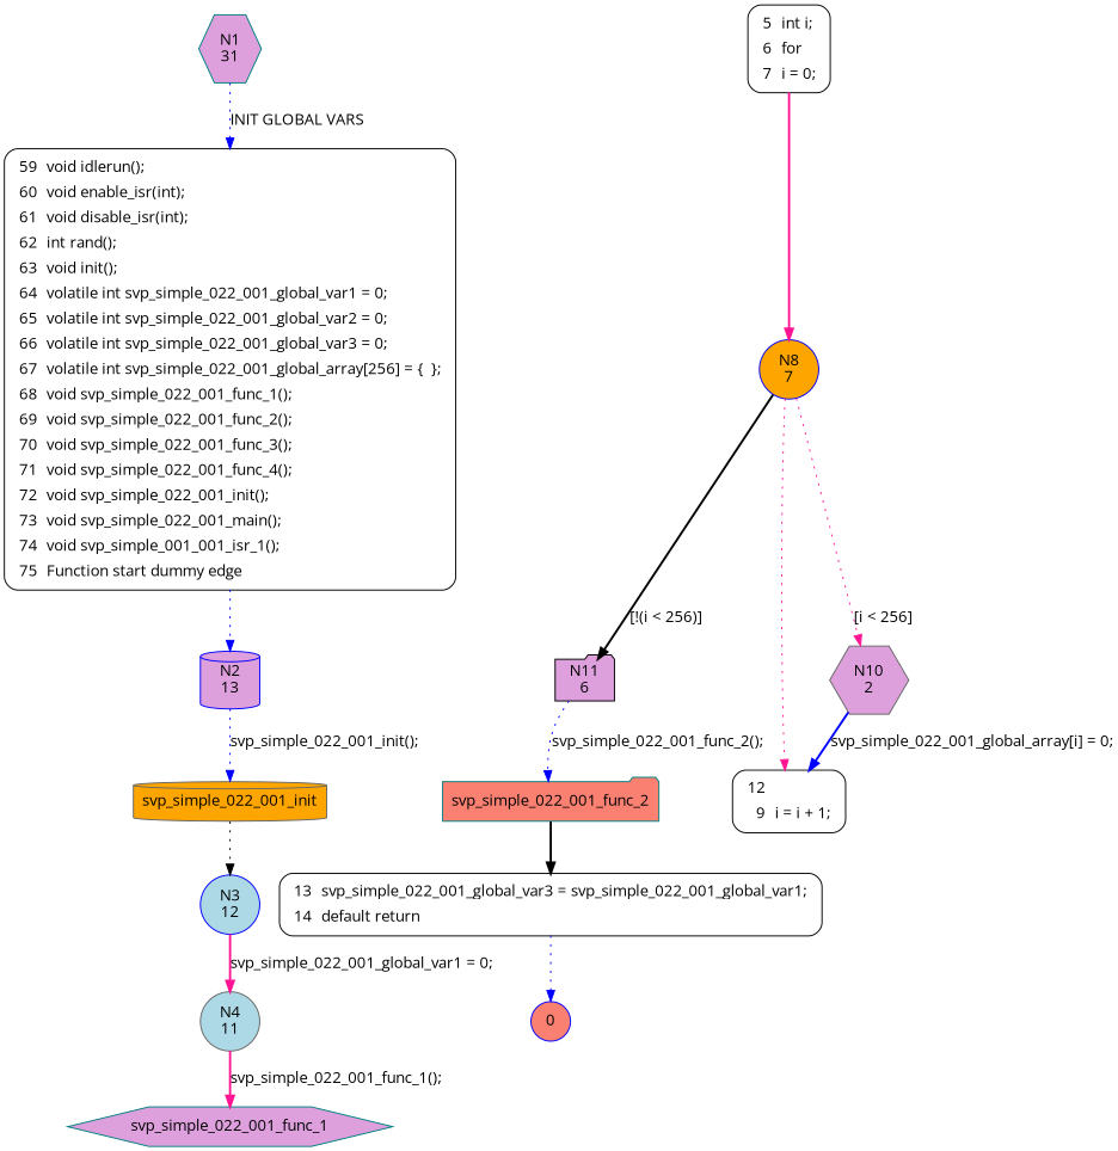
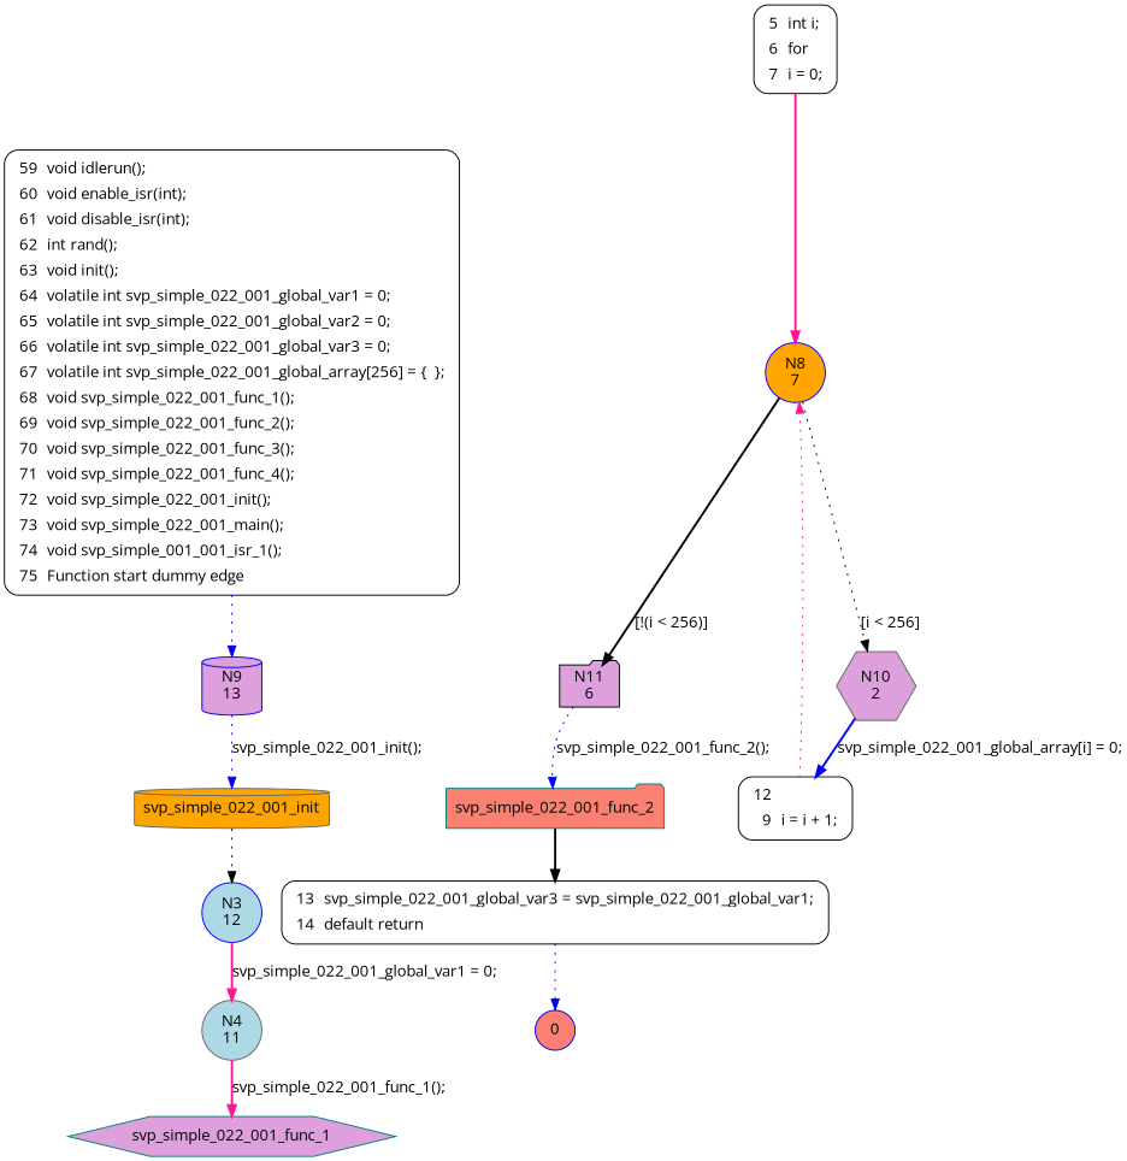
  digraph {
    fontname="Open Sans"
    node [fillcolor=plum fontname="Open Sans" shape=Mrecord style=filled]
    edge [color=blue fontname="Open Sans" style=dotted]
-   n1 [color=teal label="N1\n31" shape=hexagon]
    n2 [fillcolor=white label=<<table border="0" cellborder="0" cellpadding="3" bgcolor="white"><tr><td align="right">59</td><td align="left">void idlerun();</td></tr><tr><td align="right">60</td><td align="left">void enable_isr(int);</td></tr><tr><td align="right">61</td><td align="left">void disable_isr(int);</td></tr><tr><td align="right">62</td><td align="left">int rand();</td></tr><tr><td align="right">63</td><td align="left">void init();</td></tr><tr><td align="right">64</td><td align="left">volatile int svp_simple_022_001_global_var1 = 0;</td></tr><tr><td align="right">65</td><td align="left">volatile int svp_simple_022_001_global_var2 = 0;</td></tr><tr><td align="right">66</td><td align="left">volatile int svp_simple_022_001_global_var3 = 0;</td></tr><tr><td align="right">67</td><td align="left">volatile int svp_simple_022_001_global_array[256] = &#123;  &#125;;</td></tr><tr><td align="right">68</td><td align="left">void svp_simple_022_001_func_1();</td></tr><tr><td align="right">69</td><td align="left">void svp_simple_022_001_func_2();</td></tr><tr><td align="right">70</td><td align="left">void svp_simple_022_001_func_3();</td></tr><tr><td align="right">71</td><td align="left">void svp_simple_022_001_func_4();</td></tr><tr><td align="right">72</td><td align="left">void svp_simple_022_001_init();</td></tr><tr><td align="right">73</td><td align="left">void svp_simple_022_001_main();</td></tr><tr><td align="right">74</td><td align="left">void svp_simple_001_001_isr_1();</td></tr><tr><td align="right">75</td><td align="left">Function start dummy edge</td></tr></table>> penwidth=1 style="filled,bold"]
-   n3 [color=blue label="N2\n13" shape=cylinder]
+   n3 [color=blue label="N9\n13" shape=cylinder]
    n4 [color=gray40 fillcolor=orange label=svp_simple_022_001_init shape=cylinder]
    n5 [color=blue fillcolor=lightblue label="N3\n12" shape=circle]
    n6 [color=gray40 fillcolor=lightblue label="N4\n11" shape=circle]
    n7 [color=teal label=svp_simple_022_001_func_1 shape=hexagon]
    n8 [fillcolor=white label=<<table border="0" cellborder="0" cellpadding="3" bgcolor="white"><tr><td align="right">5</td><td align="left">int i;</td></tr><tr><td align="right">6</td><td align="left">for</td></tr><tr><td align="right">7</td><td align="left">i = 0;</td></tr></table>> penwidth=1 style="filled,bold"]
    n9 [color=blue fillcolor=orange label="N8\n7" shape=circle]
    n10 [color=gray40 label="N10\n2" shape=hexagon]
    n11 [color=black label="N11\n6" shape=folder]
    n12 [fillcolor=white label=<<table border="0" cellborder="0" cellpadding="3" bgcolor="white"><tr><td align="right">12</td><td align="left"></td></tr><tr><td align="right">9</td><td align="left">i = i + 1;</td></tr></table>> penwidth=1 style="filled,bold"]
    n13 [color=teal fillcolor=salmon label=svp_simple_022_001_func_2 shape=folder]
    n14 [fillcolor=white label=<<table border="0" cellborder="0" cellpadding="3" bgcolor="white"><tr><td align="right">13</td><td align="left">svp_simple_022_001_global_var3 = svp_simple_022_001_global_var1;</td></tr><tr><td align="right">14</td><td align="left">default return</td></tr></table>> penwidth=1 style="filled,bold"]
    0 [color=blue fillcolor=salmon shape=circle]
-   n1 -> n2 [label="INIT GLOBAL VARS"]
    n2 -> n3
    n3 -> n4 [label="svp_simple_022_001_init();"]
    n4 -> n5 [color=black]
    n5 -> n6 [color=deeppink label="svp_simple_022_001_global_var1 = 0;" style=bold]
    n6 -> n7 [color=deeppink label="svp_simple_022_001_func_1();" style=bold]
    n8 -> n9 [color=deeppink style=bold]
-   n9 -> n10 [color=deeppink label="[i < 256]"]
+   n9 -> n10 [color=black label="[i < 256]"]
    n9 -> n11 [color=black label="[!(i < 256)]" style=bold]
    n10 -> n12 [label="svp_simple_022_001_global_array[i] = 0;" style=bold]
    n11 -> n13 [label="svp_simple_022_001_func_2();"]
-   n9 -> n12 [color=deeppink]
+   n12 -> n9 [color=deeppink]
    n13 -> n14 [color=black style=bold]
    n14 -> 0
  }
